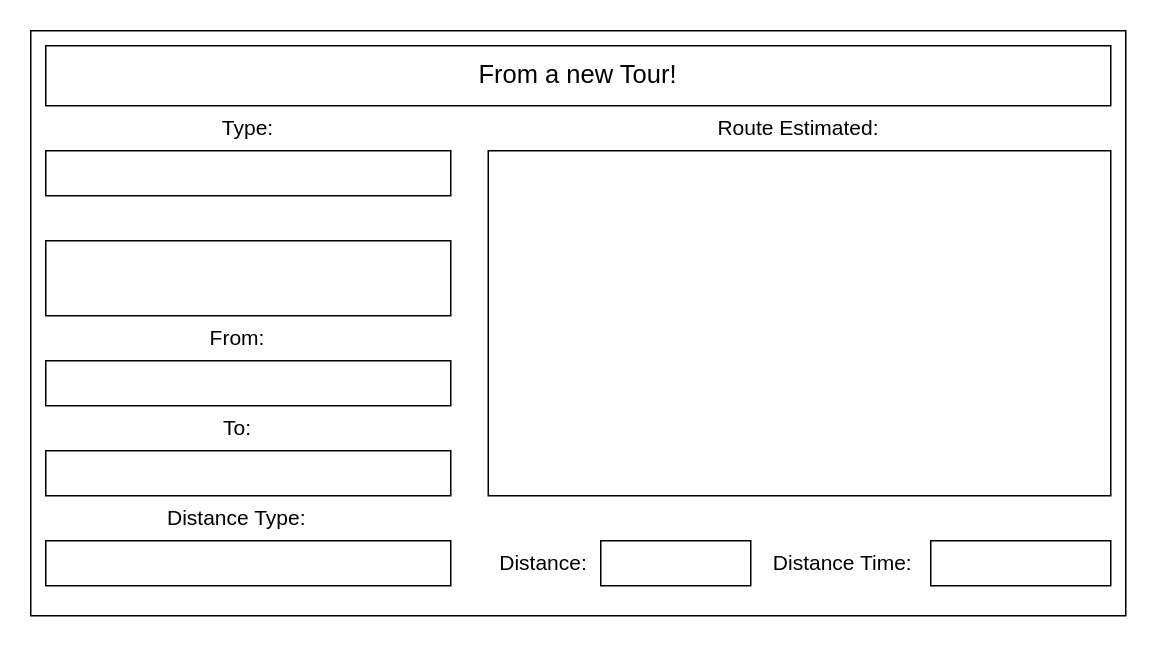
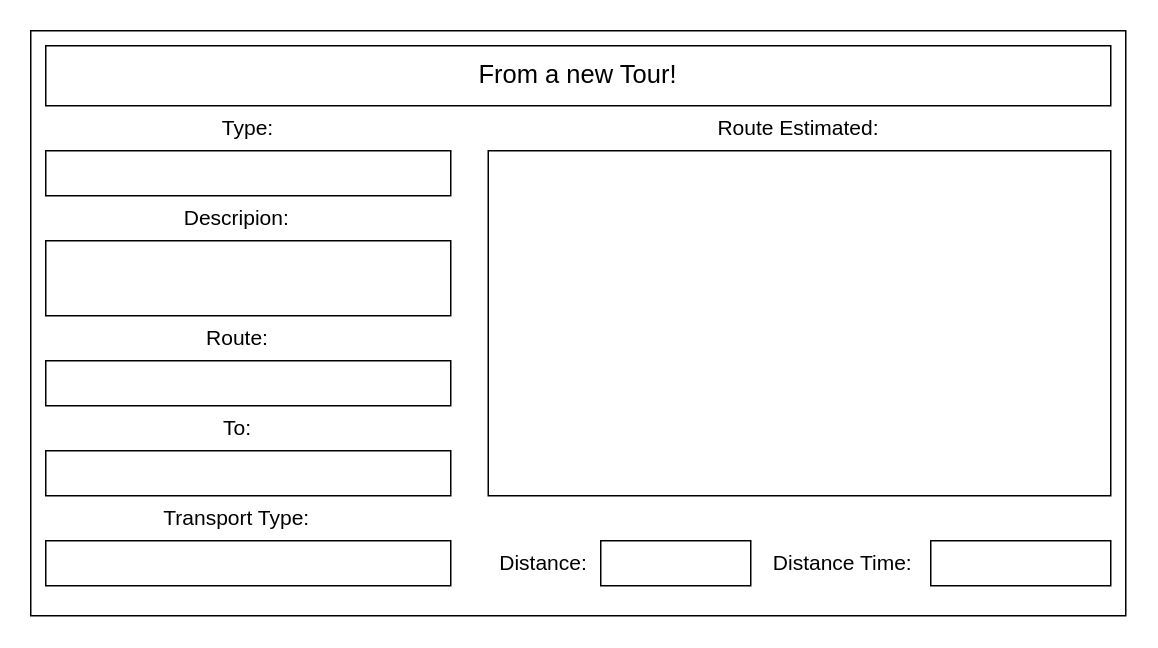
  <mxCell id="0" />
  <mxCell id="1" parent="0" />
  <mxCell id="2" value="" style="rounded=0;whiteSpace=wrap;html=1;" vertex="1" parent="1"><mxGeometry x="20" y="20" width="730" height="390" as="geometry" /></mxCell>
  <mxCell id="3" value="" style="rounded=0;whiteSpace=wrap;html=1;" vertex="1" parent="1"><mxGeometry x="30" y="30" width="710" height="40" as="geometry" /></mxCell>
  <mxCell id="4" value="&lt;font style=&quot;font-size: 17px;&quot;&gt;From a new Tour!&lt;/font&gt;" style="text;html=1;align=center;verticalAlign=middle;whiteSpace=wrap;rounded=0;" vertex="1" parent="1"><mxGeometry x="135" y="35" width="500" height="30" as="geometry" /></mxCell>
  <mxCell id="5" value="&lt;font style=&quot;font-size: 14px;&quot;&gt;Type:&lt;/font&gt;" style="text;html=1;align=center;verticalAlign=middle;whiteSpace=wrap;rounded=0;" vertex="1" parent="1"><mxGeometry x="135" y="70" width="60" height="30" as="geometry" /></mxCell>
  <mxCell id="6" value="" style="rounded=0;whiteSpace=wrap;html=1;" vertex="1" parent="1"><mxGeometry x="30" y="100" width="270" height="30" as="geometry" /></mxCell>
  <mxCell id="7" value="" style="rounded=0;whiteSpace=wrap;html=1;" vertex="1" parent="1"><mxGeometry x="30" y="160" width="270" height="50" as="geometry" /></mxCell>
+ <mxCell id="8" value="&lt;font style=&quot;font-size: 14px;&quot;&gt;Descripion:&lt;/font&gt;" style="text;html=1;align=center;verticalAlign=middle;whiteSpace=wrap;rounded=0;" vertex="1" parent="1"><mxGeometry x="120" y="130" width="75" height="30" as="geometry" /></mxCell>
  <mxCell id="9" value="" style="rounded=0;whiteSpace=wrap;html=1;" vertex="1" parent="1"><mxGeometry x="30" y="240" width="270" height="30" as="geometry" /></mxCell>
- <mxCell id="10" value="&lt;font style=&quot;font-size: 14px;&quot;&gt;From:&lt;/font&gt;" style="text;html=1;align=center;verticalAlign=middle;whiteSpace=wrap;rounded=0;" vertex="1" parent="1"><mxGeometry x="127.5" y="210" width="60" height="30" as="geometry" /></mxCell>
+ <mxCell id="10" value="&lt;font style=&quot;font-size: 14px;&quot;&gt;Route:&lt;/font&gt;" style="text;html=1;align=center;verticalAlign=middle;whiteSpace=wrap;rounded=0;" vertex="1" parent="1"><mxGeometry x="127.5" y="210" width="60" height="30" as="geometry" /></mxCell>
  <mxCell id="11" value="" style="rounded=0;whiteSpace=wrap;html=1;" vertex="1" parent="1"><mxGeometry x="30" y="360" width="270" height="30" as="geometry" /></mxCell>
- <mxCell id="12" value="&lt;font style=&quot;font-size: 14px;&quot;&gt;Distance Type:&lt;/font&gt;" style="text;html=1;align=center;verticalAlign=middle;whiteSpace=wrap;rounded=0;" vertex="1" parent="1"><mxGeometry x="96.25" y="330" width="122.5" height="30" as="geometry" /></mxCell>
+ <mxCell id="12" value="&lt;font style=&quot;font-size: 14px;&quot;&gt;Transport Type:&lt;/font&gt;" style="text;html=1;align=center;verticalAlign=middle;whiteSpace=wrap;rounded=0;" vertex="1" parent="1"><mxGeometry x="96.25" y="330" width="122.5" height="30" as="geometry" /></mxCell>
  <mxCell id="13" value="&lt;font style=&quot;font-size: 14px;&quot;&gt;To:&lt;/font&gt;" style="text;html=1;align=center;verticalAlign=middle;whiteSpace=wrap;rounded=0;" vertex="1" parent="1"><mxGeometry x="127.5" y="270" width="60" height="30" as="geometry" /></mxCell>
  <mxCell id="14" value="" style="rounded=0;whiteSpace=wrap;html=1;" vertex="1" parent="1"><mxGeometry x="30" y="300" width="270" height="30" as="geometry" /></mxCell>
  <mxCell id="15" value="" style="rounded=0;whiteSpace=wrap;html=1;" vertex="1" parent="1"><mxGeometry x="325" y="100" width="415" height="230" as="geometry" /></mxCell>
  <mxCell id="16" value="&lt;span style=&quot;font-size: 14px;&quot;&gt;Route Estimated:&lt;/span&gt;" style="text;html=1;align=center;verticalAlign=middle;whiteSpace=wrap;rounded=0;" vertex="1" parent="1"><mxGeometry x="464.38" y="70" width="136.25" height="30" as="geometry" /></mxCell>
  <mxCell id="17" value="&lt;font style=&quot;font-size: 14px;&quot;&gt;Distance:&lt;/font&gt;" style="text;html=1;align=center;verticalAlign=middle;whiteSpace=wrap;rounded=0;" vertex="1" parent="1"><mxGeometry x="323.75" y="360" width="76.25" height="30" as="geometry" /></mxCell>
  <mxCell id="18" value="" style="rounded=0;whiteSpace=wrap;html=1;" vertex="1" parent="1"><mxGeometry x="400" y="360" width="100" height="30" as="geometry" /></mxCell>
  <mxCell id="19" value="&lt;font style=&quot;font-size: 14px;&quot;&gt;Distance Time:&lt;/font&gt;" style="text;html=1;align=center;verticalAlign=middle;whiteSpace=wrap;rounded=0;" vertex="1" parent="1"><mxGeometry x="500" y="360" width="122.5" height="30" as="geometry" /></mxCell>
  <mxCell id="20" value="" style="rounded=0;whiteSpace=wrap;html=1;" vertex="1" parent="1"><mxGeometry x="620" y="360" width="120" height="30" as="geometry" /></mxCell>
